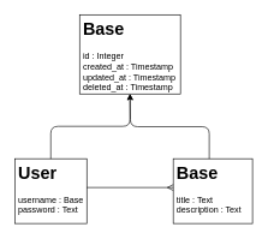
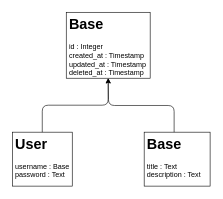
  <mxCell id="0" />
  <mxCell id="1" parent="0" />
  <mxCell id="2" value="" style="rounded=0;whiteSpace=wrap;html=1;" vertex="1" parent="1"><mxGeometry x="240" y="220" width="110" height="90" as="geometry" /></mxCell>
  <mxCell id="3" value="" style="rounded=0;whiteSpace=wrap;html=1;" vertex="1" parent="1"><mxGeometry x="110" y="20" width="140" height="110" as="geometry" /></mxCell>
  <mxCell id="4" value="&lt;h1&gt;Base&lt;/h1&gt;&lt;div&gt;id : Integer&lt;/div&gt;&lt;div&gt;created_at : Timestamp&lt;/div&gt;&lt;div&gt;updated_at : Timestamp&lt;/div&gt;&lt;div&gt;deleted_at : Timestamp&lt;/div&gt;" style="text;html=1;strokeColor=none;fillColor=none;spacing=5;spacingTop=-20;whiteSpace=wrap;overflow=hidden;rounded=0;" vertex="1" parent="1"><mxGeometry x="110" y="20" width="140" height="110" as="geometry" /></mxCell>
  <mxCell id="5" value="" style="rounded=0;whiteSpace=wrap;html=1;" vertex="1" parent="1"><mxGeometry x="20" y="220" width="100" height="90" as="geometry" /></mxCell>
  <mxCell id="6" value="&lt;h1&gt;User&lt;/h1&gt;&lt;div&gt;username : Base&lt;/div&gt;&lt;div&gt;password : Text&lt;/div&gt;" style="text;html=1;strokeColor=none;fillColor=none;spacing=5;spacingTop=-20;whiteSpace=wrap;overflow=hidden;rounded=0;" vertex="1" parent="1"><mxGeometry x="20" y="220" width="100" height="80" as="geometry" /></mxCell>
  <mxCell id="7" value="&lt;h1&gt;Base&lt;/h1&gt;&lt;div&gt;title : Text&lt;/div&gt;&lt;div&gt;description : Text&lt;/div&gt;" style="text;html=1;strokeColor=none;fillColor=none;spacing=5;spacingTop=-20;whiteSpace=wrap;overflow=hidden;rounded=0;" vertex="1" parent="1"><mxGeometry x="240" y="220" width="100" height="80" as="geometry" /></mxCell>
- <mxCell id="8" value="" style="endArrow=ERmany;html=1;entryX=0;entryY=0.5;entryDx=0;entryDy=0;exitX=1;exitY=0.5;exitDx=0;exitDy=0;endFill=0;" edge="1" parent="1" source="6" target="7"><mxGeometry width="50" height="50" relative="1" as="geometry"><mxPoint x="0" y="380" as="sourcePoint" /><mxPoint x="50" y="330" as="targetPoint" /></mxGeometry></mxCell>
  <mxCell id="9" value="" style="endArrow=classic;html=1;entryX=0.5;entryY=1;entryDx=0;entryDy=0;exitX=0.5;exitY=0;exitDx=0;exitDy=0;edgeStyle=orthogonalEdgeStyle;" edge="1" parent="1" source="6" target="4"><mxGeometry width="50" height="50" relative="1" as="geometry"><mxPoint x="140" y="200" as="sourcePoint" /><mxPoint x="190" y="150" as="targetPoint" /></mxGeometry></mxCell>
  <mxCell id="10" value="" style="endArrow=classic;html=1;exitX=0.5;exitY=0;exitDx=0;exitDy=0;edgeStyle=orthogonalEdgeStyle;" edge="1" parent="1" source="7"><mxGeometry width="50" height="50" relative="1" as="geometry"><mxPoint x="160" y="230" as="sourcePoint" /><mxPoint x="180" y="130" as="targetPoint" /></mxGeometry></mxCell>
